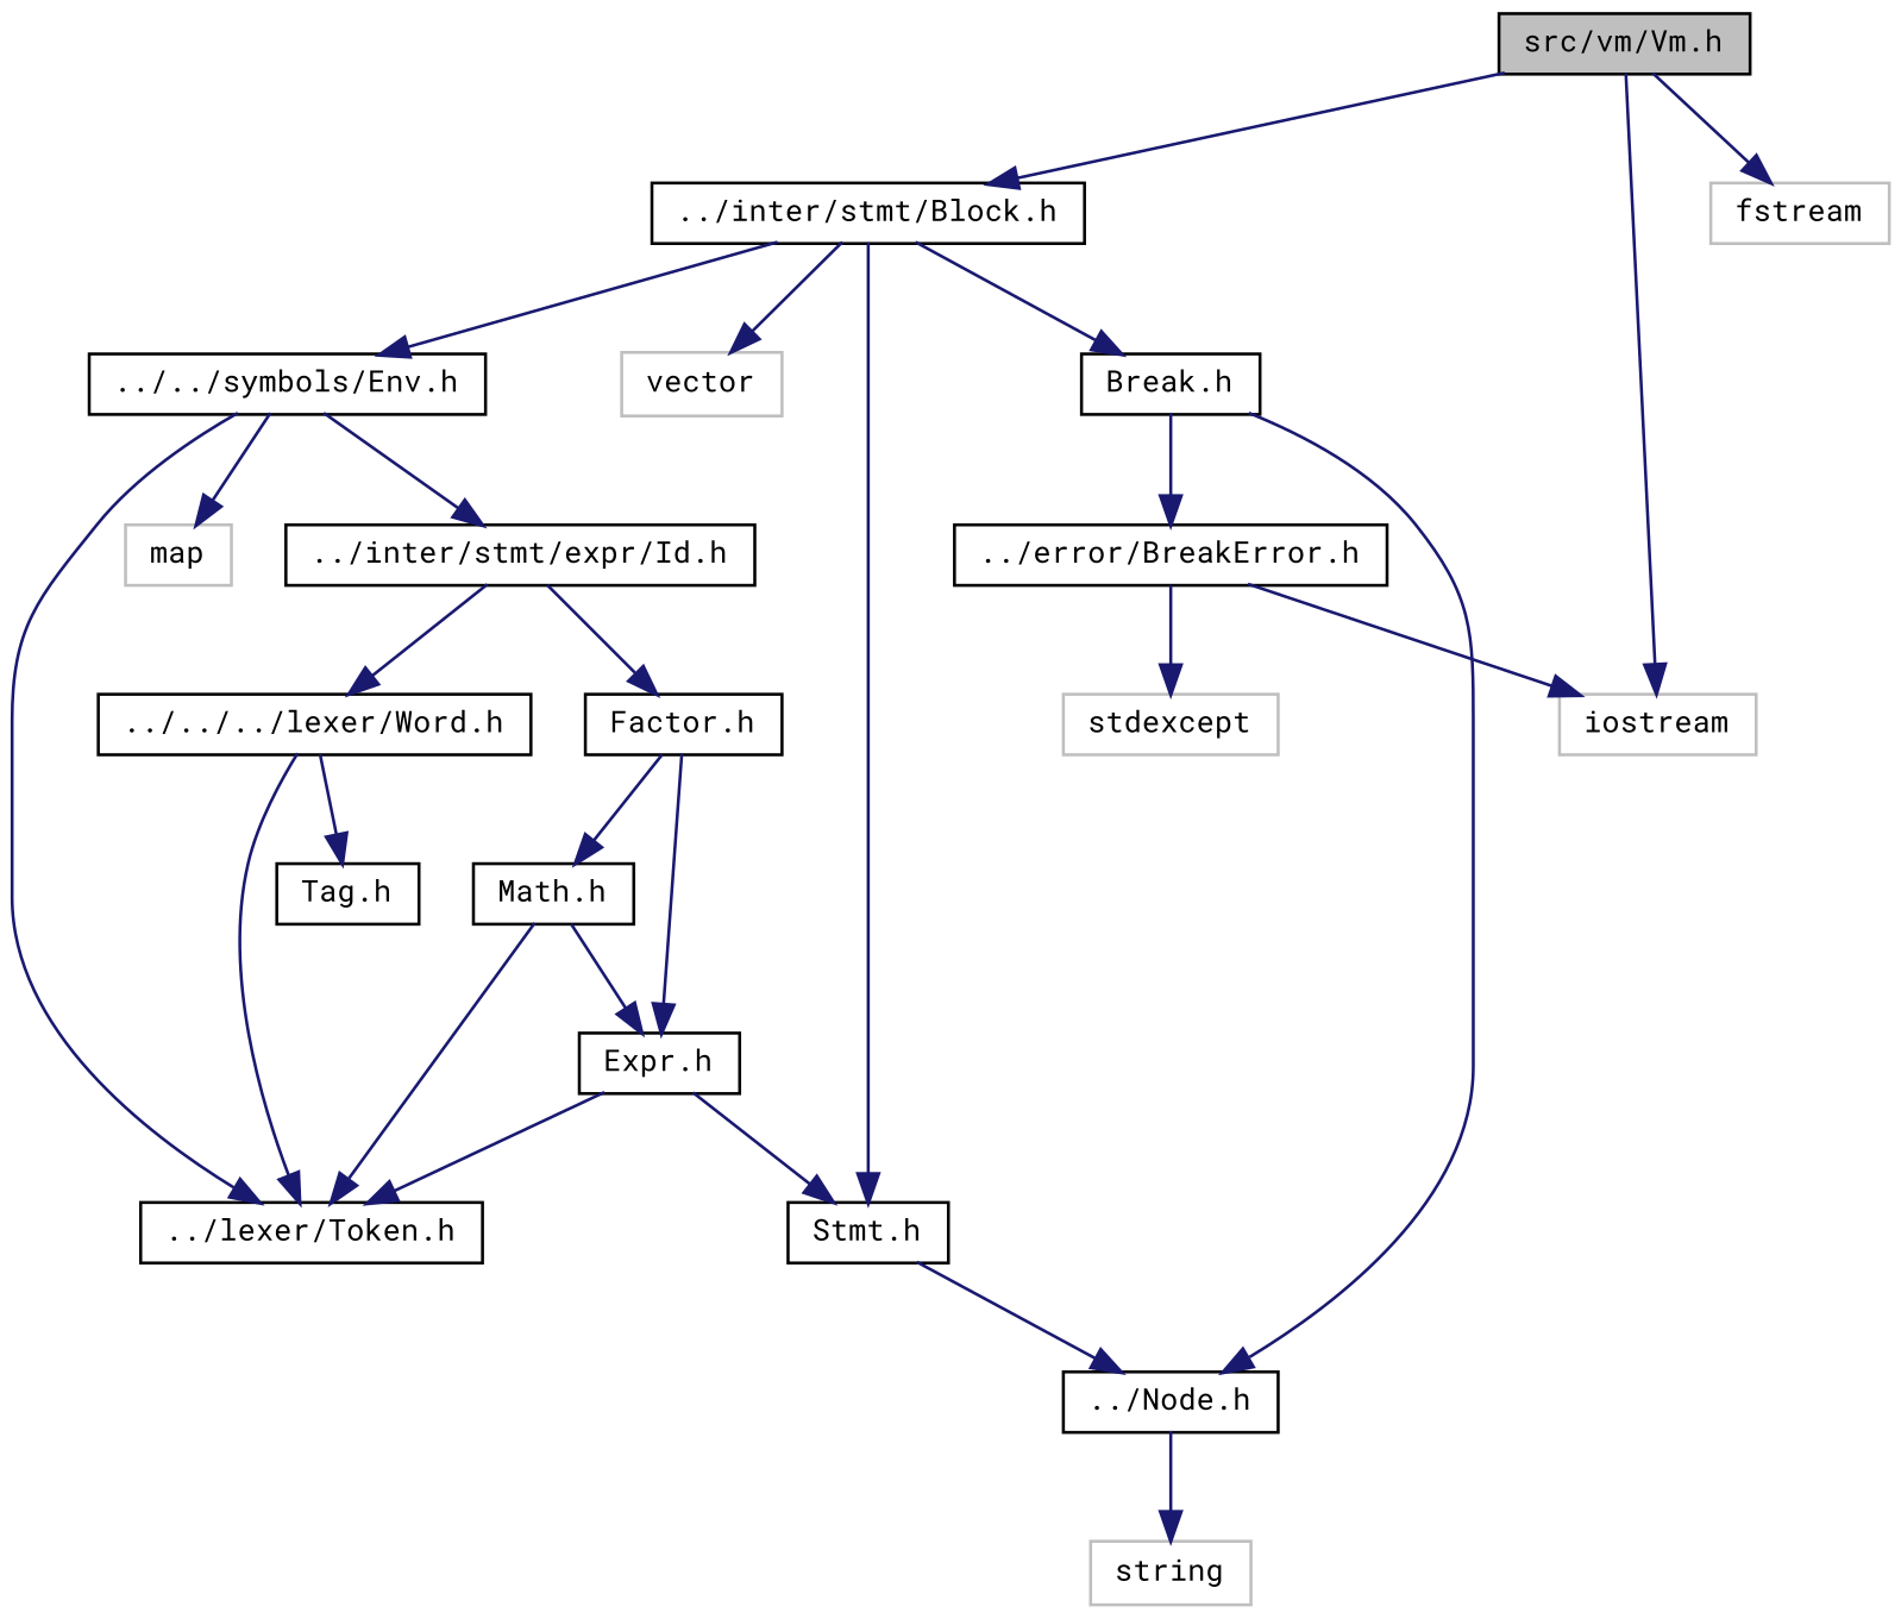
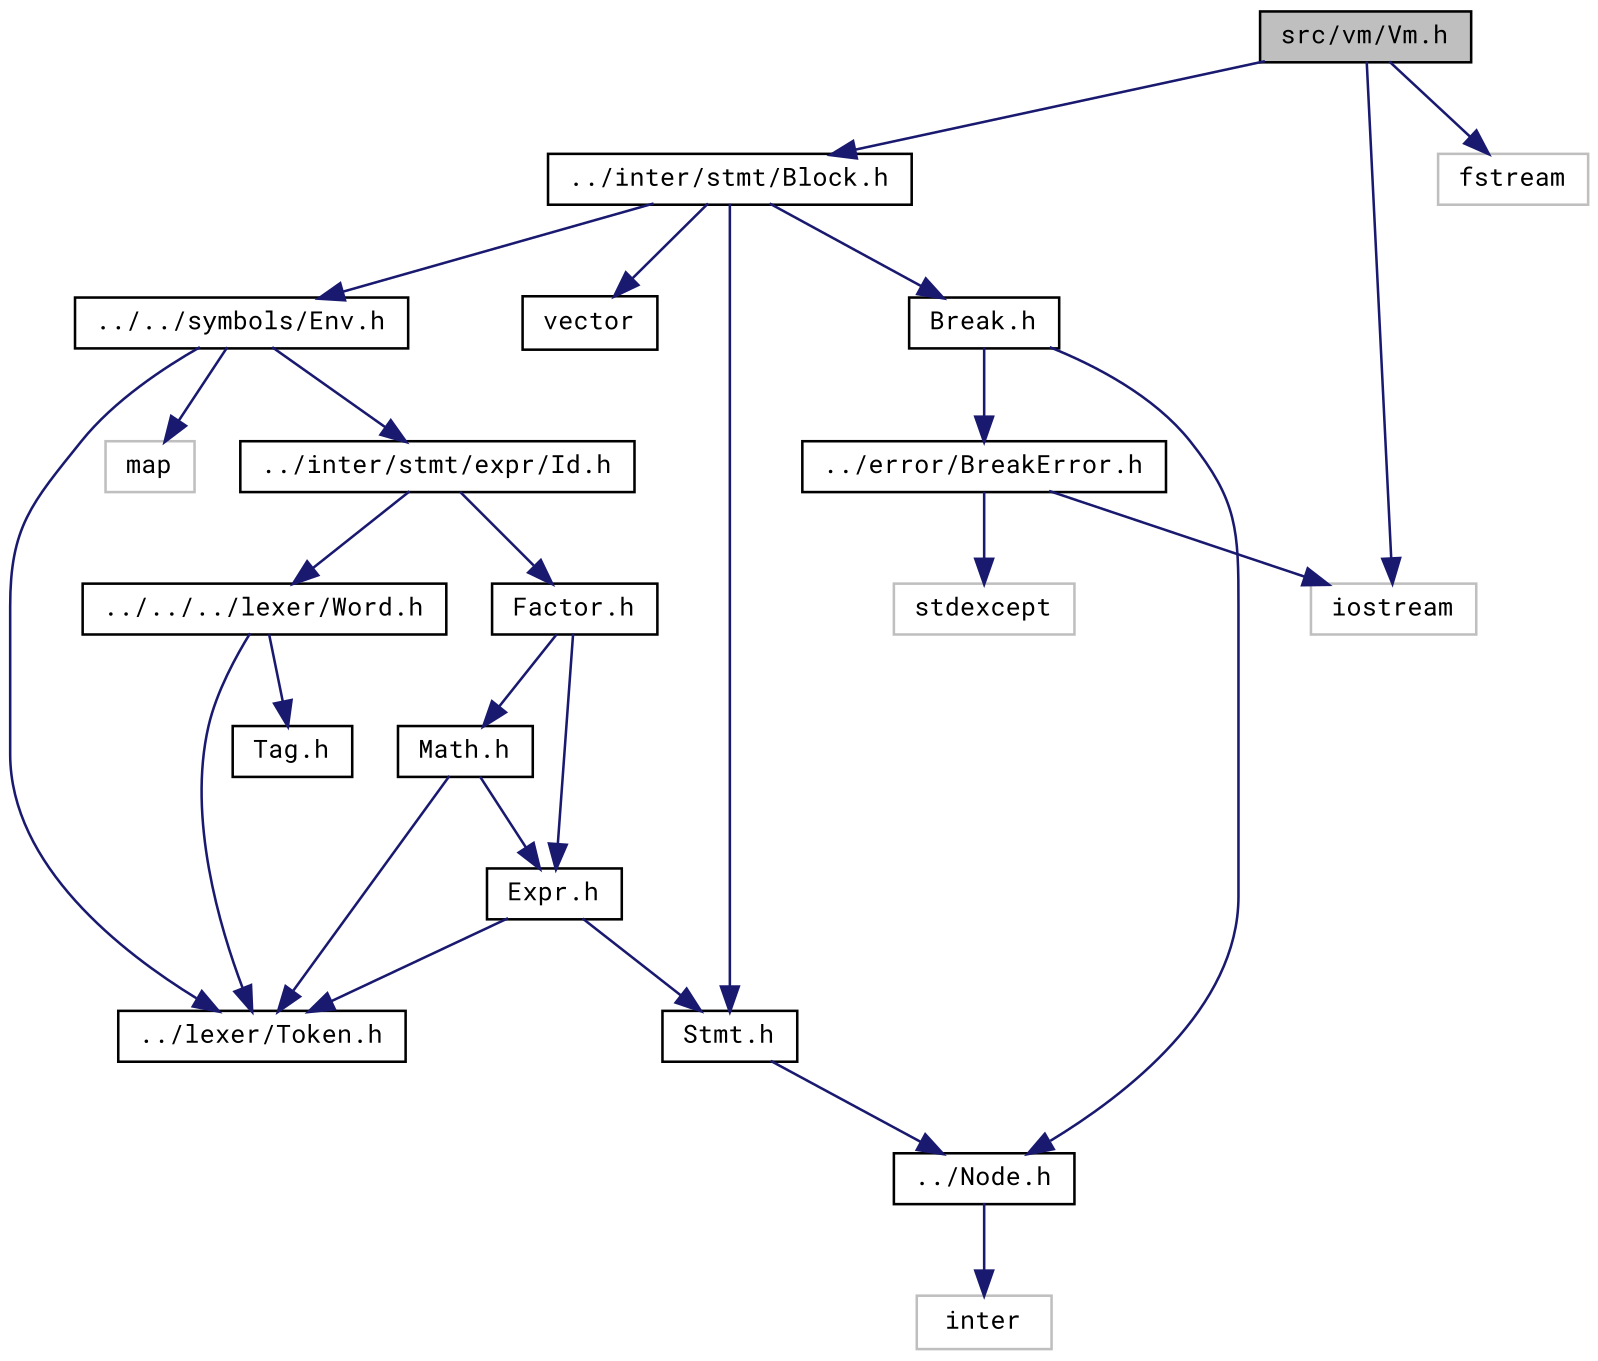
  digraph {
    fontname="Roboto Mono"
    node [color=black fillcolor=white fontname="Roboto Mono" fontsize=10 shape=record style=filled]
    edge [color=midnightblue fontname="Roboto Mono" fontsize=10 labelfontname=Helvetica labelfontsize=10 style=solid]
    n1 [fillcolor=grey75 fontcolor=black height=0.2 label="src/vm/Vm.h" width=0.4]
    n2 [height=0.2 label="../inter/stmt/Block.h" width=0.4]
    n3 [color=grey75 height=0.2 label=iostream width=0.4]
    n4 [color=grey75 height=0.2 label=fstream width=0.4]
    n5 [height=0.2 label="Stmt.h" width=0.4]
    n6 [height=0.2 label="../../symbols/Env.h" width=0.4]
    n7 [height=0.2 label="Break.h" width=0.4]
-   n8 [color=grey75 height=0.2 label=vector width=0.4]
+   n8 [height=0.2 label=vector width=0.4]
    n9 [height=0.2 label="../Node.h" width=0.4]
    n10 [color=grey75 height=0.2 label=map width=0.4]
    n11 [height=0.2 label="../lexer/Token.h" width=0.4]
    n12 [height=0.2 label="../inter/stmt/expr/Id.h" width=0.4]
    n13 [height=0.2 label="../error/BreakError.h" width=0.4]
-   n14 [color=grey75 height=0.2 label=string width=0.4]
+   n14 [color=grey75 height=0.2 label=inter width=0.4]
    n15 [height=0.2 label="Factor.h" width=0.4]
    n16 [height=0.2 label="../../../lexer/Word.h" width=0.4]
    n17 [height=0.2 label="Expr.h" width=0.4]
    n18 [height=0.2 label="Math.h" width=0.4]
    n19 [height=0.2 label="Tag.h" width=0.4]
    n20 [color=grey75 height=0.2 label=stdexcept width=0.4]
    n1 -> n2
    n1 -> n3
    n1 -> n4
    n2 -> n5
    n2 -> n6
    n2 -> n7
    n2 -> n8
    n5 -> n9
    n6 -> n10
    n6 -> n11
    n6 -> n12
    n7 -> n9
    n7 -> n13
    n9 -> n14
    n12 -> n15
    n12 -> n16
    n13 -> n3
    n13 -> n20
    n15 -> n17
    n15 -> n18
    n16 -> n11
    n16 -> n19
    n17 -> n5
    n17 -> n11
    n18 -> n11
    n18 -> n17
  }
